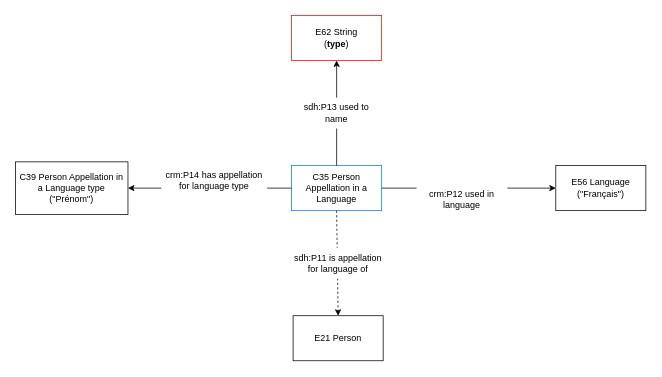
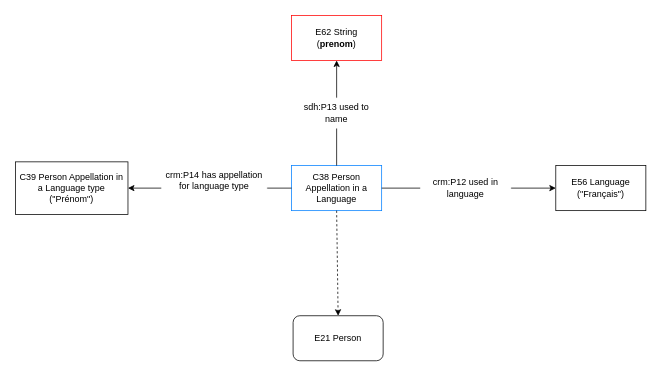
  <mxCell id="0" />
  <mxCell id="1" parent="0" />
  <mxCell id="2" value="C39 Person Appellation in a Language type&lt;div&gt;(&quot;Prénom&quot;)&lt;/div&gt;" style="rounded=0;whiteSpace=wrap;html=1;fillColor=default;strokeColor=#000000;" parent="1" vertex="1"><mxGeometry x="20" y="215" width="150" height="70" as="geometry" /></mxCell>
- <mxCell id="3" value="E62 String&lt;div&gt;(&lt;b&gt;type&lt;/b&gt;)&lt;/div&gt;" style="rounded=0;whiteSpace=wrap;html=1;strokeColor=#FF0000;" parent="1" vertex="1"><mxGeometry x="388" y="20" width="120" height="60" as="geometry" /></mxCell>
- <mxCell id="4" value="C35 Person Appellation in a Language" style="rounded=0;whiteSpace=wrap;html=1;strokeColor=#007FFF;" parent="1" vertex="1"><mxGeometry x="388" y="220" width="120" height="60" as="geometry" /></mxCell>
+ <mxCell id="3" value="E62 String&lt;div&gt;(&lt;b&gt;prenom&lt;/b&gt;)&lt;/div&gt;" style="rounded=0;whiteSpace=wrap;html=1;strokeColor=#FF0000;" parent="1" vertex="1"><mxGeometry x="388" y="20" width="120" height="60" as="geometry" /></mxCell>
+ <mxCell id="4" value="C38 Person Appellation in a Language" style="rounded=0;whiteSpace=wrap;html=1;strokeColor=#007FFF;" parent="1" vertex="1"><mxGeometry x="388" y="220" width="120" height="60" as="geometry" /></mxCell>
  <mxCell id="5" value="" style="endArrow=classic;html=1;rounded=0;entryX=0.5;entryY=1;entryDx=0;entryDy=0;" parent="1" edge="1"><mxGeometry width="50" height="50" relative="1" as="geometry"><mxPoint x="448" y="220" as="sourcePoint" /><mxPoint x="448" y="80" as="targetPoint" /></mxGeometry></mxCell>
  <mxCell id="6" value="sdh:P13 used to name" style="rounded=0;whiteSpace=wrap;html=1;strokeColor=#FFFFFF;" parent="1" vertex="1"><mxGeometry x="388" y="130" width="120" height="40" as="geometry" /></mxCell>
  <mxCell id="7" value="E56 Language&lt;div&gt;(&quot;Français&quot;)&lt;/div&gt;" style="rounded=0;whiteSpace=wrap;html=1;" parent="1" vertex="1"><mxGeometry x="740" y="220" width="120" height="60" as="geometry" /></mxCell>
  <mxCell id="8" value="" style="endArrow=classic;html=1;rounded=0;entryX=0;entryY=0.5;entryDx=0;entryDy=0;exitX=1;exitY=0.5;exitDx=0;exitDy=0;" parent="1" source="4" target="7" edge="1"><mxGeometry width="50" height="50" relative="1" as="geometry"><mxPoint x="458" y="230" as="sourcePoint" /><mxPoint x="458" y="90" as="targetPoint" /></mxGeometry></mxCell>
  <mxCell id="9" value="" style="endArrow=classic;html=1;rounded=0;entryX=1;entryY=0.5;entryDx=0;entryDy=0;exitX=0;exitY=0.5;exitDx=0;exitDy=0;" parent="1" source="4" target="2" edge="1"><mxGeometry width="50" height="50" relative="1" as="geometry"><mxPoint x="518" y="260" as="sourcePoint" /><mxPoint x="670" y="260" as="targetPoint" /></mxGeometry></mxCell>
  <mxCell id="10" value="crm:P14 has appellation for language type" style="rounded=0;whiteSpace=wrap;html=1;strokeColor=#FFFFFF;" parent="1" vertex="1"><mxGeometry x="215" y="220" width="140" height="40" as="geometry" /></mxCell>
- <mxCell id="11" value="crm:P12 used in language" style="rounded=0;whiteSpace=wrap;html=1;strokeColor=#FFFFFF;" parent="1" vertex="1"><mxGeometry x="555" y="245" width="120" height="40" as="geometry" /></mxCell>
- <mxCell id="12" value="E21 Person" style="rounded=0;whiteSpace=wrap;html=1;" parent="1" vertex="1"><mxGeometry x="390" y="420" width="120" height="60" as="geometry" /></mxCell>
+ <mxCell id="11" value="crm:P12 used in language" style="rounded=0;whiteSpace=wrap;html=1;strokeColor=#FFFFFF;" parent="1" vertex="1"><mxGeometry x="560" y="230" width="120" height="40" as="geometry" /></mxCell>
+ <mxCell id="12" value="E21 Person" style="whiteSpace=wrap;html=1;rounded=1;" parent="1" vertex="1"><mxGeometry x="390" y="420" width="120" height="60" as="geometry" /></mxCell>
  <mxCell id="13" value="" style="endArrow=classic;html=1;rounded=0;entryX=0.5;entryY=0;entryDx=0;entryDy=0;exitX=0.5;exitY=1;exitDx=0;exitDy=0;dashed=1;" parent="1" source="4" target="12" edge="1"><mxGeometry width="50" height="50" relative="1" as="geometry"><mxPoint x="450" y="290" as="sourcePoint" /><mxPoint x="-190" y="459" as="targetPoint" /></mxGeometry></mxCell>
- <mxCell id="14" value="sdh:P11 is appellation for language of" style="rounded=0;whiteSpace=wrap;html=1;strokeColor=#FFFFFF;" parent="1" vertex="1"><mxGeometry x="390" y="330" width="120" height="40" as="geometry" /></mxCell>
